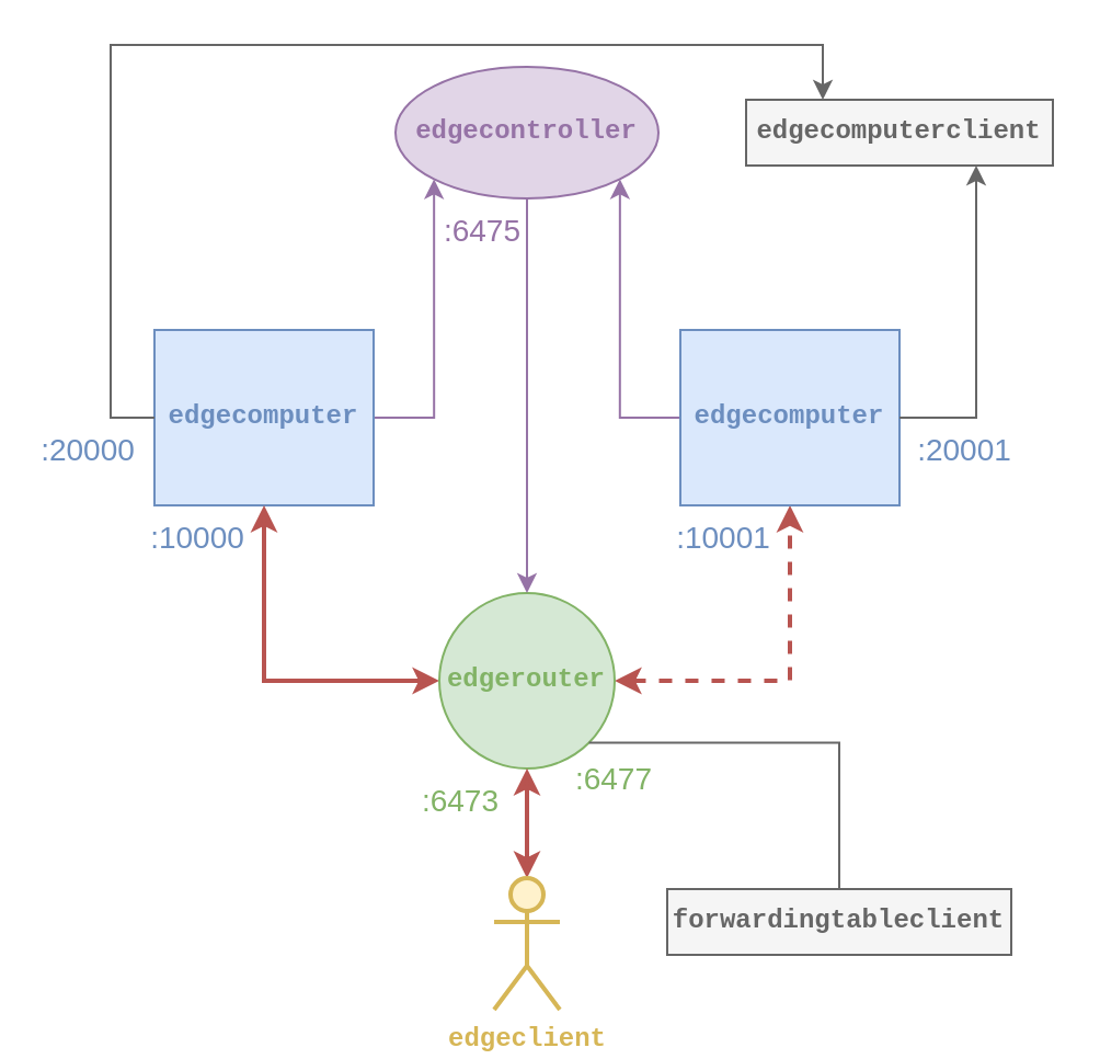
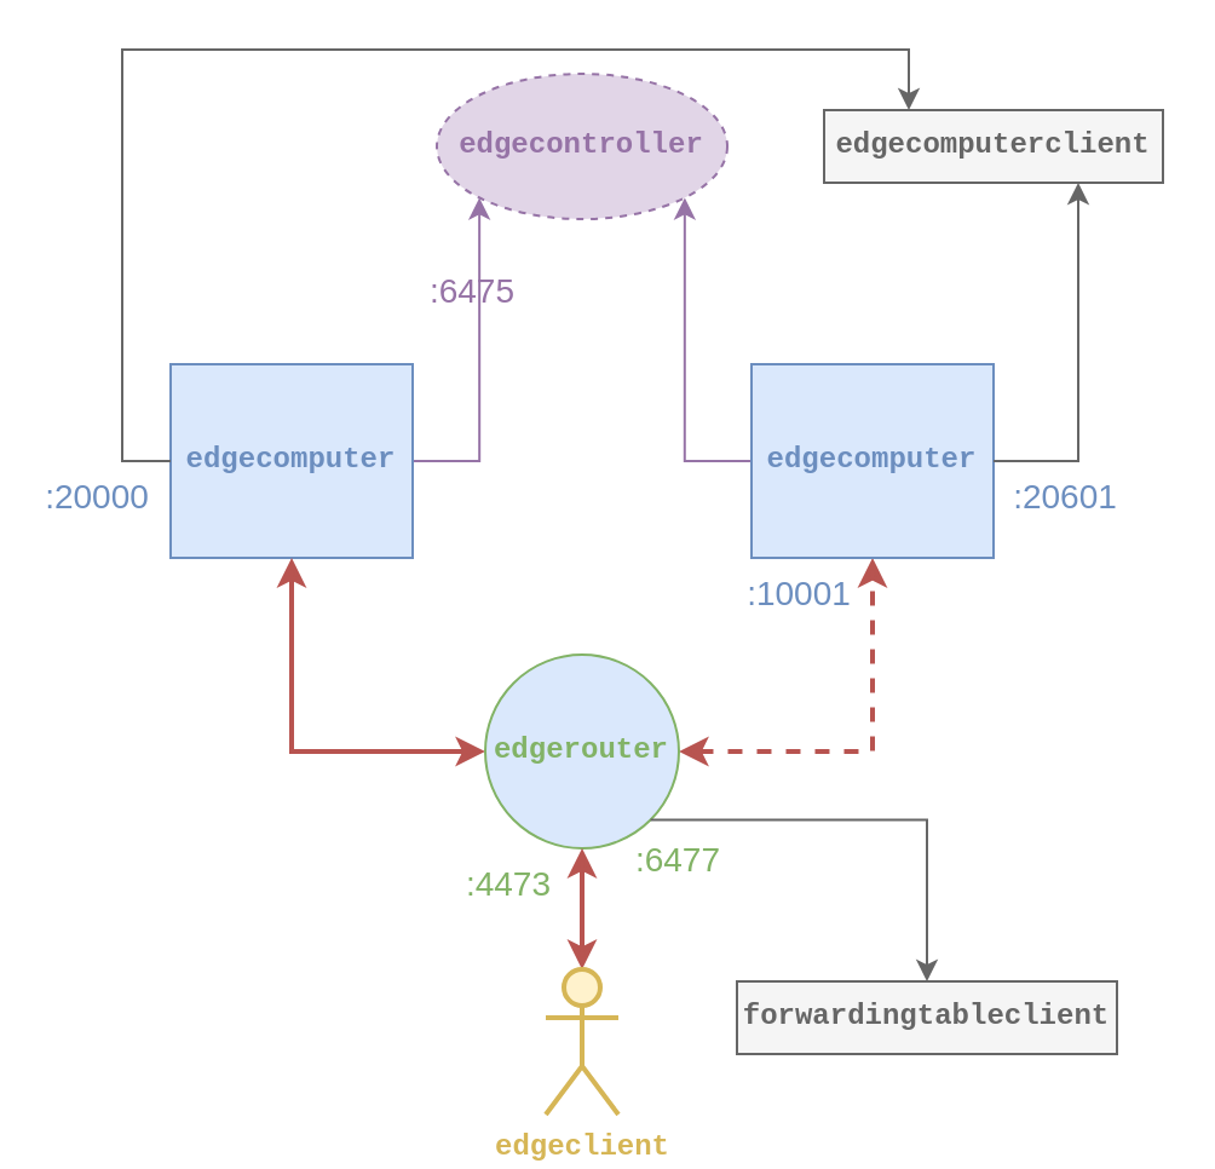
  <mxCell id="0" />
  <mxCell id="1" parent="0" />
  <mxCell id="2" style="edgeStyle=orthogonalEdgeStyle;rounded=0;orthogonalLoop=1;jettySize=auto;html=1;exitX=1;exitY=0.5;exitDx=0;exitDy=0;entryX=0;entryY=1;entryDx=0;entryDy=0;fontSize=14;fontColor=#9673A6;fillColor=#e1d5e7;strokeColor=#9673a6;" edge="1" parent="1" source="3" target="12"><mxGeometry relative="1" as="geometry" /></mxCell>
  <mxCell id="3" value="edgecomputer" style="rounded=0;whiteSpace=wrap;html=1;fillColor=#dae8fc;strokeColor=#6c8ebf;fontColor=#6C8EBF;fontSize=12;fontStyle=1;verticalAlign=middle;spacingTop=0;fontFamily=Courier New;" vertex="1" parent="1"><mxGeometry x="70" y="150" width="100" height="80" as="geometry" /></mxCell>
  <mxCell id="4" style="edgeStyle=orthogonalEdgeStyle;rounded=0;orthogonalLoop=1;jettySize=auto;html=1;exitX=0;exitY=0.5;exitDx=0;exitDy=0;entryX=0.5;entryY=1;entryDx=0;entryDy=0;fontColor=#D6B656;strokeWidth=2;fillColor=#f8cecc;strokeColor=#b85450;startArrow=classic;startFill=1;" edge="1" parent="1" source="6" target="3"><mxGeometry relative="1" as="geometry" /></mxCell>
  <mxCell id="5" style="edgeStyle=orthogonalEdgeStyle;rounded=0;orthogonalLoop=1;jettySize=auto;html=1;exitX=1;exitY=0.5;exitDx=0;exitDy=0;entryX=0.5;entryY=1;entryDx=0;entryDy=0;fontColor=#D6B656;strokeWidth=2;fillColor=#f8cecc;strokeColor=#b85450;startArrow=classic;startFill=1;dashed=1;" edge="1" parent="1" source="6" target="10"><mxGeometry relative="1" as="geometry" /></mxCell>
- <mxCell id="6" value="edgerouter" style="ellipse;whiteSpace=wrap;html=1;fillColor=#d5e8d4;strokeColor=#82b366;fontColor=#82B366;fontStyle=1;fontSize=12;fontFamily=Courier New;" vertex="1" parent="1"><mxGeometry x="200" y="270" width="80" height="80" as="geometry" /></mxCell>
+ <mxCell id="6" value="edgerouter" style="ellipse;whiteSpace=wrap;html=1;fillColor=#dae8fc;strokeColor=#82b366;fontColor=#82B366;fontStyle=1;fontSize=12;fontFamily=Courier New;" vertex="1" parent="1"><mxGeometry x="200" y="270" width="80" height="80" as="geometry" /></mxCell>
  <mxCell id="7" style="edgeStyle=orthogonalEdgeStyle;rounded=0;orthogonalLoop=1;jettySize=auto;html=1;exitX=0.5;exitY=0;exitDx=0;exitDy=0;exitPerimeter=0;fontColor=#D6B656;strokeWidth=2;fillColor=#f8cecc;strokeColor=#b85450;startArrow=classic;startFill=1;" edge="1" parent="1" source="8" target="6"><mxGeometry relative="1" as="geometry" /></mxCell>
  <mxCell id="8" value="edgeclient" style="shape=umlActor;verticalLabelPosition=bottom;labelBackgroundColor=#ffffff;verticalAlign=top;html=1;outlineConnect=0;fillColor=#fff2cc;fontSize=12;strokeColor=#d6b656;strokeWidth=2;fontColor=#D6B656;fontStyle=1;fontFamily=Courier New;" vertex="1" parent="1"><mxGeometry x="225" y="400" width="30" height="60" as="geometry" /></mxCell>
  <mxCell id="9" style="edgeStyle=orthogonalEdgeStyle;rounded=0;orthogonalLoop=1;jettySize=auto;html=1;exitX=0;exitY=0.5;exitDx=0;exitDy=0;entryX=1;entryY=1;entryDx=0;entryDy=0;fontSize=14;fontColor=#9673A6;fillColor=#e1d5e7;strokeColor=#9673a6;" edge="1" parent="1" source="10" target="12"><mxGeometry relative="1" as="geometry" /></mxCell>
  <mxCell id="10" value="edgecomputer" style="rounded=0;whiteSpace=wrap;html=1;fillColor=#dae8fc;strokeColor=#6c8ebf;fontColor=#6C8EBF;fontSize=12;fontStyle=1;verticalAlign=middle;spacingTop=0;fontFamily=Courier New;" vertex="1" parent="1"><mxGeometry x="310" y="150" width="100" height="80" as="geometry" /></mxCell>
- <mxCell id="11" style="edgeStyle=orthogonalEdgeStyle;rounded=0;orthogonalLoop=1;jettySize=auto;html=1;exitX=0.5;exitY=1;exitDx=0;exitDy=0;fontSize=14;fontColor=#9673A6;fillColor=#e1d5e7;strokeColor=#9673a6;" edge="1" parent="1" source="12" target="6"><mxGeometry relative="1" as="geometry" /></mxCell>
- <mxCell id="12" value="edgecontroller" style="ellipse;whiteSpace=wrap;html=1;fillColor=#e1d5e7;strokeColor=#9673a6;fontColor=#9673A6;fontStyle=1;fontSize=12;fontFamily=Courier New;" vertex="1" parent="1"><mxGeometry x="180" y="30" width="120" height="60" as="geometry" /></mxCell>
+ <mxCell id="12" value="edgecontroller" style="ellipse;whiteSpace=wrap;html=1;fillColor=#e1d5e7;strokeColor=#9673a6;fontColor=#9673A6;fontStyle=1;fontSize=12;fontFamily=Courier New;dashed=1;" vertex="1" parent="1"><mxGeometry x="180" y="30" width="120" height="60" as="geometry" /></mxCell>
  <mxCell id="13" value=":10001" style="text;html=1;align=center;verticalAlign=middle;whiteSpace=wrap;rounded=0;fontSize=14;fontColor=#6C8EBF;" vertex="1" parent="1"><mxGeometry x="310" y="230" width="40" height="30" as="geometry" /></mxCell>
- <mxCell id="14" value=":10000" style="text;html=1;align=center;verticalAlign=middle;whiteSpace=wrap;rounded=0;fontSize=14;fontColor=#6C8EBF;" vertex="1" parent="1"><mxGeometry x="70" y="230" width="40" height="30" as="geometry" /></mxCell>
- <mxCell id="15" value=":6473" style="text;html=1;align=center;verticalAlign=middle;whiteSpace=wrap;rounded=0;fontSize=14;fontColor=#82B366;" vertex="1" parent="1"><mxGeometry x="190" y="350" width="40" height="30" as="geometry" /></mxCell>
- <mxCell id="16" value=":6475" style="text;html=1;align=center;verticalAlign=middle;whiteSpace=wrap;rounded=0;fontSize=14;fontColor=#9673A6;" vertex="1" parent="1"><mxGeometry x="200" y="90" width="40" height="30" as="geometry" /></mxCell>
+ <mxCell id="15" value=":4473" style="text;html=1;align=center;verticalAlign=middle;whiteSpace=wrap;rounded=0;fontSize=14;fontColor=#82B366;" vertex="1" parent="1"><mxGeometry x="190" y="350" width="40" height="30" as="geometry" /></mxCell>
+ <mxCell id="16" value=":6475" style="text;html=1;align=center;verticalAlign=middle;whiteSpace=wrap;rounded=0;fontSize=14;fontColor=#9673A6;" vertex="1" parent="1"><mxGeometry x="175" y="105" width="40" height="30" as="geometry" /></mxCell>
  <mxCell id="17" value=":6477" style="text;html=1;align=center;verticalAlign=middle;whiteSpace=wrap;rounded=0;fontSize=14;fontColor=#82B366;" vertex="1" parent="1"><mxGeometry x="260" y="340" width="40" height="30" as="geometry" /></mxCell>
  <mxCell id="18" value="forwardingtableclient" style="text;html=1;strokeColor=#666666;fillColor=#f5f5f5;align=center;verticalAlign=middle;whiteSpace=wrap;rounded=0;fontSize=12;fontColor=#666666;fontFamily=Courier New;fontStyle=1" vertex="1" parent="1"><mxGeometry x="304" y="405" width="157" height="30" as="geometry" /></mxCell>
- <mxCell id="19" value="" style="endArrow=none;html=1;strokeWidth=1;fontSize=14;fontColor=#9673A6;exitX=1;exitY=1;exitDx=0;exitDy=0;entryX=0.5;entryY=0;entryDx=0;entryDy=0;edgeStyle=orthogonalEdgeStyle;rounded=0;fillColor=#f5f5f5;strokeColor=#666666;" edge="1" parent="1" source="6" target="18"><mxGeometry width="50" height="50" relative="1" as="geometry"><mxPoint x="370" y="410" as="sourcePoint" /><mxPoint x="400" y="370" as="targetPoint" /></mxGeometry></mxCell>
+ <mxCell id="19" value="" style="endArrow=classic;html=1;strokeWidth=1;fontSize=14;fontColor=#9673A6;exitX=1;exitY=1;exitDx=0;exitDy=0;entryX=0.5;entryY=0;entryDx=0;entryDy=0;edgeStyle=orthogonalEdgeStyle;rounded=0;fillColor=#f5f5f5;strokeColor=#666666;" edge="1" parent="1" source="6" target="18"><mxGeometry width="50" height="50" relative="1" as="geometry"><mxPoint x="370" y="410" as="sourcePoint" /><mxPoint x="400" y="370" as="targetPoint" /></mxGeometry></mxCell>
  <mxCell id="20" style="edgeStyle=orthogonalEdgeStyle;rounded=0;orthogonalLoop=1;jettySize=auto;html=1;exitX=0.75;exitY=1;exitDx=0;exitDy=0;entryX=1;entryY=0.5;entryDx=0;entryDy=0;startArrow=classic;startFill=1;strokeWidth=1;fontSize=14;fontColor=#666666;fillColor=#f5f5f5;strokeColor=#666666;endArrow=none;endFill=0;" edge="1" parent="1" source="22" target="10"><mxGeometry relative="1" as="geometry" /></mxCell>
  <mxCell id="21" style="edgeStyle=orthogonalEdgeStyle;rounded=0;orthogonalLoop=1;jettySize=auto;html=1;exitX=0.25;exitY=0;exitDx=0;exitDy=0;entryX=0;entryY=0.5;entryDx=0;entryDy=0;startArrow=classic;startFill=1;strokeWidth=1;fontSize=14;fontColor=#666666;fillColor=#f5f5f5;strokeColor=#666666;endArrow=none;endFill=0;" edge="1" parent="1" source="22" target="3"><mxGeometry relative="1" as="geometry"><Array as="points"><mxPoint x="375" y="20" /><mxPoint x="50" y="20" /><mxPoint x="50" y="190" /></Array></mxGeometry></mxCell>
  <mxCell id="22" value="edgecomputerclient" style="text;html=1;strokeColor=#666666;fillColor=#f5f5f5;align=center;verticalAlign=middle;whiteSpace=wrap;rounded=0;fontSize=12;fontColor=#666666;fontFamily=Courier New;fontStyle=1" vertex="1" parent="1"><mxGeometry x="340" y="45" width="140" height="30" as="geometry" /></mxCell>
  <mxCell id="23" value=":20000" style="text;html=1;align=center;verticalAlign=middle;whiteSpace=wrap;rounded=0;fontSize=14;fontColor=#6C8EBF;" vertex="1" parent="1"><mxGeometry x="20" y="190" width="40" height="30" as="geometry" /></mxCell>
- <mxCell id="24" value=":20001" style="text;html=1;align=center;verticalAlign=middle;whiteSpace=wrap;rounded=0;fontSize=14;fontColor=#6C8EBF;" vertex="1" parent="1"><mxGeometry x="420" y="190" width="40" height="30" as="geometry" /></mxCell>
+ <mxCell id="24" value=":20601" style="text;html=1;align=center;verticalAlign=middle;whiteSpace=wrap;rounded=0;fontSize=14;fontColor=#6C8EBF;" vertex="1" parent="1"><mxGeometry x="420" y="190" width="40" height="30" as="geometry" /></mxCell>
